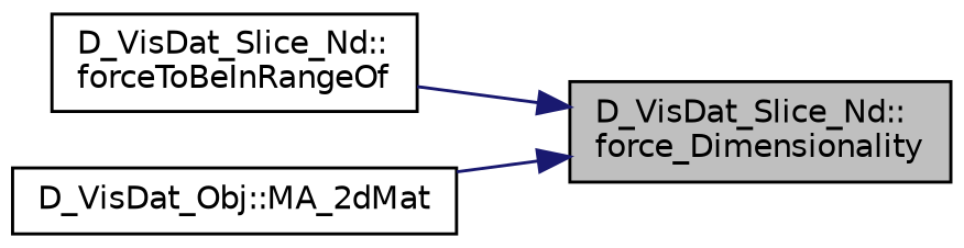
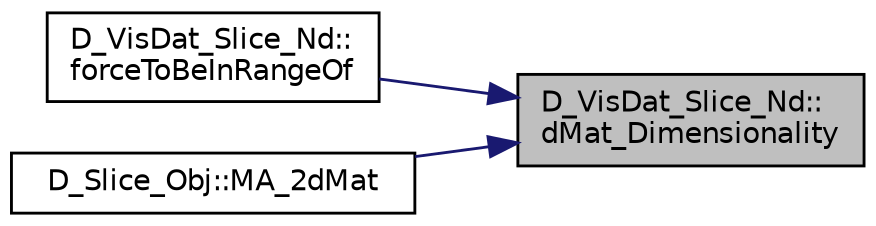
  digraph {
    rankdir=RL
    node [color=black fillcolor=white fontname=Helvetica fontsize=10 shape=record style=filled]
    edge [color=midnightblue dir=back fontname=Helvetica fontsize=10 labelfontname=Helvetica labelfontsize=10 style=solid]
-   n1 [fillcolor=grey75 fontcolor=black height=0.2 label="D_VisDat_Slice_Nd::\lforce_Dimensionality" width=0.4]
+   n1 [fillcolor=grey75 fontcolor=black height=0.2 label="D_VisDat_Slice_Nd::\ldMat_Dimensionality" width=0.4]
    n2 [height=0.2 label="D_VisDat_Slice_Nd::\lforceToBeInRangeOf" width=0.4]
-   n3 [height=0.2 label="D_VisDat_Obj::MA_2dMat" width=0.4]
+   n3 [height=0.2 label="D_Slice_Obj::MA_2dMat" width=0.4]
    n1 -> n2
    n1 -> n3
  }
